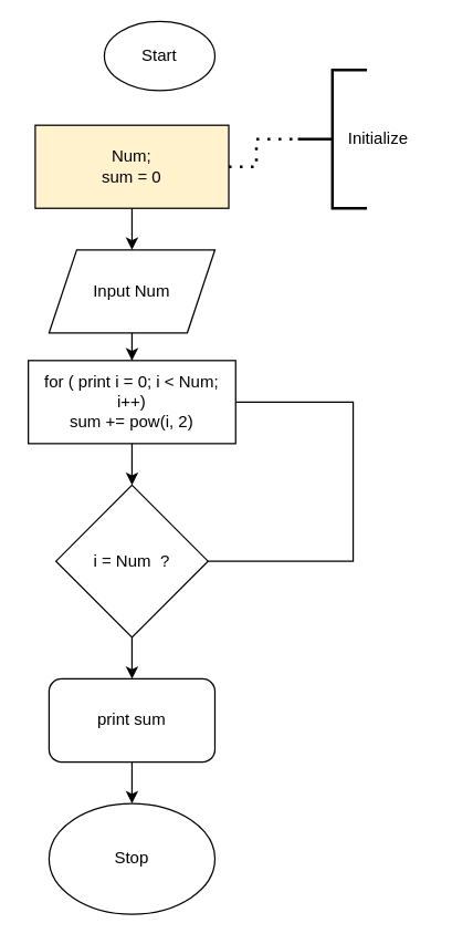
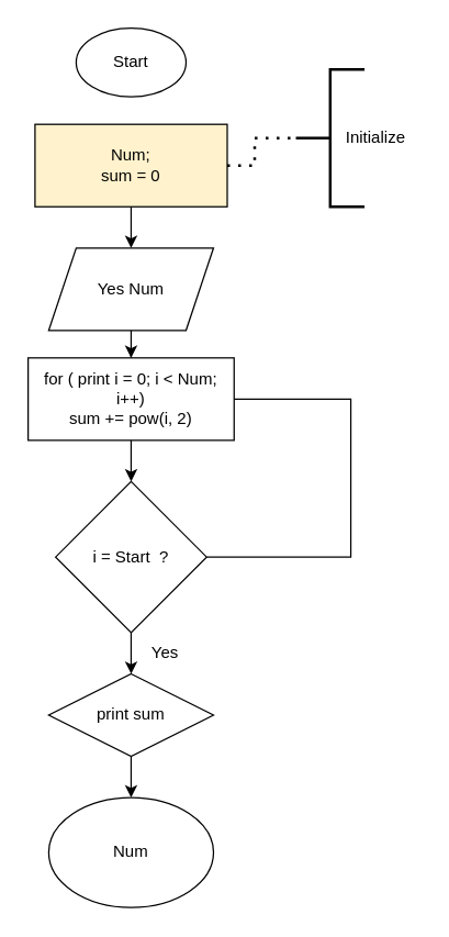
  <mxCell id="0" />
  <mxCell id="1" parent="0" />
- <mxCell id="2" value="Start" style="ellipse;whiteSpace=wrap;html=1;" vertex="1" parent="1"><mxGeometry x="75" y="15" width="80" height="50" as="geometry" /></mxCell>
+ <mxCell id="2" value="Start" style="ellipse;whiteSpace=wrap;html=1;" vertex="1" parent="1"><mxGeometry x="55" width="80" height="50" as="geometry" y="20" /></mxCell>
  <mxCell id="3" value="Num;&lt;br&gt;sum = 0" style="whiteSpace=wrap;html=1;fillColor=#fff2cc;" vertex="1" parent="1"><mxGeometry x="25" y="90" width="140" height="60" as="geometry" /></mxCell>
  <mxCell id="4" value="Initialize&amp;nbsp;" style="text;html=1;strokeColor=none;fillColor=none;align=center;verticalAlign=middle;whiteSpace=wrap;rounded=0;" vertex="1" parent="1"><mxGeometry x="245" y="85" width="60" height="30" as="geometry" /></mxCell>
  <mxCell id="5" value="" style="strokeWidth=2;html=1;shape=mxgraph.flowchart.annotation_2;align=left;labelPosition=right;pointerEvents=1;" vertex="1" parent="1"><mxGeometry x="215" y="50" width="50" height="100" as="geometry" /></mxCell>
  <mxCell id="6" value="" style="endArrow=none;dashed=1;html=1;dashPattern=1 3;strokeWidth=2;rounded=0;entryX=0;entryY=0.5;entryDx=0;entryDy=0;entryPerimeter=0;exitX=1;exitY=0.5;exitDx=0;exitDy=0;" edge="1" parent="1" source="3" target="5"><mxGeometry width="50" height="50" relative="1" as="geometry"><mxPoint x="355" y="330" as="sourcePoint" /><mxPoint x="405" y="280" as="targetPoint" /><Array as="points"><mxPoint x="185" y="120" /><mxPoint x="185" y="100" /></Array></mxGeometry></mxCell>
  <mxCell id="7" value="" style="edgeStyle=orthogonalEdgeStyle;rounded=0;orthogonalLoop=1;jettySize=auto;html=1;" edge="1" parent="1" source="8" target="11"><mxGeometry relative="1" as="geometry" /></mxCell>
- <mxCell id="8" value="Input Num" style="shape=parallelogram;perimeter=parallelogramPerimeter;whiteSpace=wrap;html=1;fixedSize=1;" vertex="1" parent="1"><mxGeometry x="35" y="180" width="120" height="60" as="geometry" /></mxCell>
+ <mxCell id="8" value="Yes Num" style="shape=parallelogram;perimeter=parallelogramPerimeter;whiteSpace=wrap;html=1;fixedSize=1;" vertex="1" parent="1"><mxGeometry x="35" y="180" width="120" height="60" as="geometry" /></mxCell>
  <mxCell id="9" value="" style="endArrow=classic;html=1;rounded=0;exitX=0.5;exitY=1;exitDx=0;exitDy=0;entryX=0.5;entryY=0;entryDx=0;entryDy=0;" edge="1" parent="1" source="3" target="8"><mxGeometry width="50" height="50" relative="1" as="geometry"><mxPoint x="355" y="330" as="sourcePoint" /><mxPoint x="405" y="280" as="targetPoint" /></mxGeometry></mxCell>
  <mxCell id="10" value="" style="edgeStyle=orthogonalEdgeStyle;rounded=0;orthogonalLoop=1;jettySize=auto;html=1;" edge="1" parent="1" source="11" target="12"><mxGeometry relative="1" as="geometry" /></mxCell>
  <mxCell id="11" value="for ( print i = 0; i &amp;lt; Num; i++)&lt;br&gt;sum += pow(i, 2)" style="whiteSpace=wrap;html=1;" vertex="1" parent="1"><mxGeometry x="20" y="260" width="150" height="60" as="geometry" /></mxCell>
- <mxCell id="12" value="i = Num&amp;nbsp; ?" style="rhombus;whiteSpace=wrap;html=1;" vertex="1" parent="1"><mxGeometry x="40" y="350" width="110" height="110" as="geometry" /></mxCell>
+ <mxCell id="12" value="i = Start&amp;nbsp; ?" style="rhombus;whiteSpace=wrap;html=1;" vertex="1" parent="1"><mxGeometry x="40" y="350" width="110" height="110" as="geometry" /></mxCell>
  <mxCell id="13" value="" style="endArrow=none;html=1;rounded=0;exitX=1;exitY=0.5;exitDx=0;exitDy=0;entryX=1;entryY=0.5;entryDx=0;entryDy=0;" edge="1" parent="1" source="12" target="11"><mxGeometry width="50" height="50" relative="1" as="geometry"><mxPoint x="150" y="550" as="sourcePoint" /><mxPoint x="225" y="430" as="targetPoint" /><Array as="points"><mxPoint x="255" y="405" /><mxPoint x="255" y="290" /></Array></mxGeometry></mxCell>
- <mxCell id="14" value="print sum" style="rounded=1;whiteSpace=wrap;html=1;" vertex="1" parent="1"><mxGeometry x="35" y="490" width="120" height="60" as="geometry" /></mxCell>
+ <mxCell id="14" value="print sum" style="rhombus;whiteSpace=wrap;html=1;" vertex="1" parent="1"><mxGeometry x="35" y="490" width="120" height="60" as="geometry" /></mxCell>
  <mxCell id="15" value="" style="endArrow=classic;html=1;rounded=0;exitX=0.5;exitY=1;exitDx=0;exitDy=0;entryX=0.5;entryY=0;entryDx=0;entryDy=0;" edge="1" parent="1" source="12" target="14"><mxGeometry width="50" height="50" relative="1" as="geometry"><mxPoint x="355" y="670" as="sourcePoint" /><mxPoint x="405" y="620" as="targetPoint" /></mxGeometry></mxCell>
- <mxCell id="17" value="Stop" style="ellipse;whiteSpace=wrap;html=1;" vertex="1" parent="1"><mxGeometry x="35" y="580" width="120" height="80" as="geometry" /></mxCell>
+ <mxCell id="16" value="Yes" style="text;html=1;strokeColor=none;fillColor=none;align=center;verticalAlign=middle;whiteSpace=wrap;rounded=0;" vertex="1" parent="1"><mxGeometry x="90" y="460" width="60" height="30" as="geometry" /></mxCell>
+ <mxCell id="17" value="Num" style="ellipse;whiteSpace=wrap;html=1;" vertex="1" parent="1"><mxGeometry x="35" y="580" width="120" height="80" as="geometry" /></mxCell>
  <mxCell id="18" value="" style="endArrow=classic;html=1;rounded=0;exitX=0.5;exitY=1;exitDx=0;exitDy=0;entryX=0.5;entryY=0;entryDx=0;entryDy=0;" edge="1" parent="1" source="14" target="17"><mxGeometry width="50" height="50" relative="1" as="geometry"><mxPoint x="100" y="570" as="sourcePoint" /><mxPoint x="150" y="520" as="targetPoint" /></mxGeometry></mxCell>
